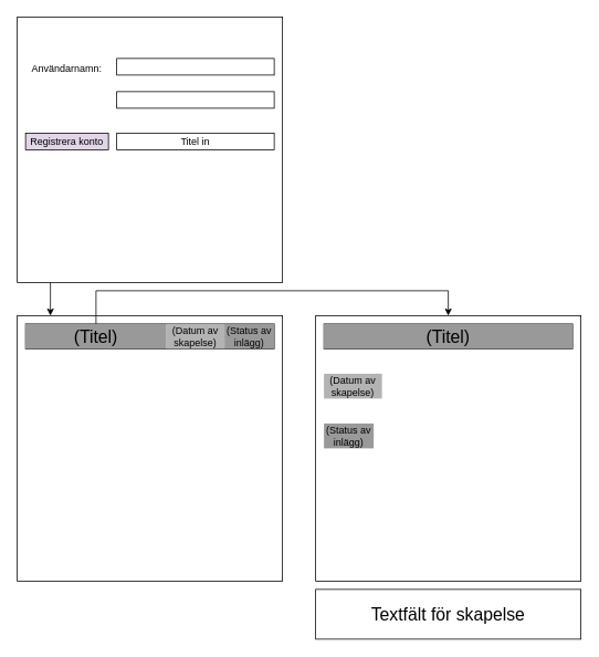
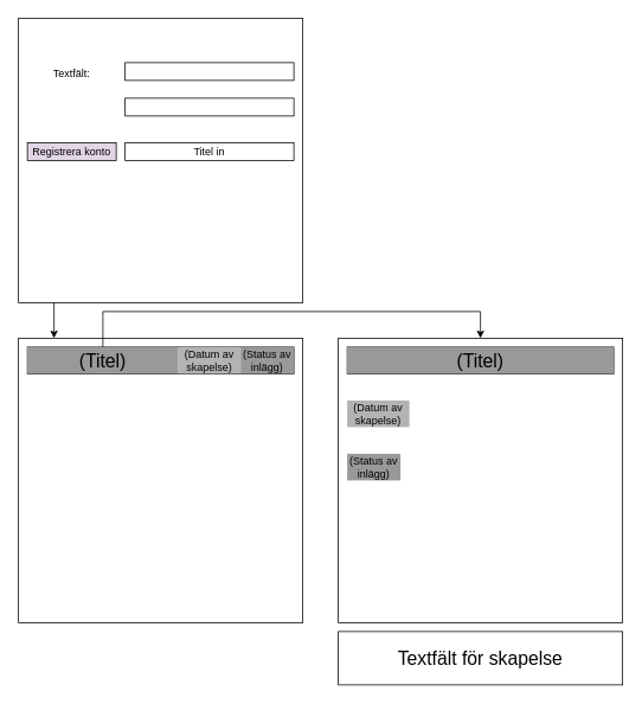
  <mxCell id="0" />
  <mxCell id="1" parent="0" />
  <mxCell id="2" value="" style="rounded=0;whiteSpace=wrap;html=1;" vertex="1" parent="1"><mxGeometry x="20" y="380" width="320" height="320" as="geometry" /></mxCell>
  <mxCell id="3" value="" style="rounded=0;whiteSpace=wrap;html=1;" vertex="1" parent="1"><mxGeometry x="30" y="390" width="300" height="30" as="geometry" /></mxCell>
  <mxCell id="4" style="edgeStyle=orthogonalEdgeStyle;rounded=0;orthogonalLoop=1;jettySize=auto;html=1;fontSize=12;entryX=0.5;entryY=0;entryDx=0;entryDy=0;" edge="1" parent="1" source="5" target="8"><mxGeometry relative="1" as="geometry"><mxPoint x="540" y="370" as="targetPoint" /><Array as="points"><mxPoint x="115" y="350" /><mxPoint x="540" y="350" /></Array></mxGeometry></mxCell>
  <mxCell id="5" value="&lt;font style=&quot;font-size: 21px&quot;&gt;&lt;span style=&quot;background-color: rgb(153 , 153 , 153)&quot;&gt;&lt;span&gt;&lt;span&gt;(Titel)&lt;/span&gt;&lt;/span&gt;&lt;/span&gt;&lt;/font&gt;" style="text;html=1;strokeColor=none;fillColor=#999999;align=center;verticalAlign=middle;whiteSpace=wrap;rounded=0;" vertex="1" parent="1"><mxGeometry x="30" y="390" width="170" height="30" as="geometry" /></mxCell>
  <mxCell id="6" value="&lt;font style=&quot;font-size: 12px&quot;&gt;(Datum av skapelse)&lt;/font&gt;" style="text;html=1;strokeColor=none;fillColor=#B3B3B3;align=center;verticalAlign=middle;whiteSpace=wrap;rounded=0;" vertex="1" parent="1"><mxGeometry x="200" y="390" width="70" height="30" as="geometry" /></mxCell>
  <mxCell id="7" value="&lt;font style=&quot;font-size: 12px&quot;&gt;(Status av inlägg)&lt;/font&gt;" style="text;html=1;strokeColor=none;fillColor=#999999;align=center;verticalAlign=middle;whiteSpace=wrap;rounded=0;" vertex="1" parent="1"><mxGeometry x="270" y="390" width="60" height="30" as="geometry" /></mxCell>
  <mxCell id="8" value="" style="rounded=0;whiteSpace=wrap;html=1;" vertex="1" parent="1"><mxGeometry x="380" y="380" width="320" height="320" as="geometry" /></mxCell>
  <mxCell id="9" value="" style="rounded=0;whiteSpace=wrap;html=1;" vertex="1" parent="1"><mxGeometry x="390" y="390" width="300" height="30" as="geometry" /></mxCell>
  <mxCell id="10" value="&lt;font style=&quot;font-size: 21px&quot;&gt;&lt;span style=&quot;background-color: rgb(153 , 153 , 153)&quot;&gt;&lt;span&gt;&lt;span&gt;(Titel)&lt;/span&gt;&lt;/span&gt;&lt;/span&gt;&lt;/font&gt;" style="text;html=1;strokeColor=none;fillColor=#999999;align=center;verticalAlign=middle;whiteSpace=wrap;rounded=0;" vertex="1" parent="1"><mxGeometry x="390" y="390" width="300" height="30" as="geometry" /></mxCell>
  <mxCell id="11" value="&lt;font style=&quot;font-size: 12px&quot;&gt;(Datum av skapelse)&lt;/font&gt;" style="text;html=1;strokeColor=none;fillColor=#B3B3B3;align=center;verticalAlign=middle;whiteSpace=wrap;rounded=0;" vertex="1" parent="1"><mxGeometry x="390" y="450" width="70" height="30" as="geometry" /></mxCell>
  <mxCell id="12" value="&lt;font style=&quot;font-size: 12px&quot;&gt;(Status av inlägg)&lt;/font&gt;" style="text;html=1;strokeColor=none;fillColor=#999999;align=center;verticalAlign=middle;whiteSpace=wrap;rounded=0;" vertex="1" parent="1"><mxGeometry x="390" y="510" width="60" height="30" as="geometry" /></mxCell>
  <mxCell id="13" value="" style="rounded=0;whiteSpace=wrap;html=1;" vertex="1" parent="1"><mxGeometry x="380" y="710" width="320" height="60" as="geometry" /></mxCell>
  <mxCell id="14" value="Textfält för skapelse" style="text;html=1;strokeColor=none;fillColor=none;align=center;verticalAlign=middle;whiteSpace=wrap;rounded=0;labelBackgroundColor=#FFFFFF;fontSize=21;" vertex="1" parent="1"><mxGeometry x="420" y="725" width="240" height="30" as="geometry" /></mxCell>
  <mxCell id="15" style="edgeStyle=orthogonalEdgeStyle;rounded=0;orthogonalLoop=1;jettySize=auto;html=1;fontSize=21;entryX=0.125;entryY=0;entryDx=0;entryDy=0;entryPerimeter=0;" edge="1" parent="1" source="16" target="2"><mxGeometry relative="1" as="geometry"><mxPoint x="60" y="370" as="targetPoint" /><Array as="points"><mxPoint x="60" y="340" /><mxPoint x="60" y="340" /></Array></mxGeometry></mxCell>
  <mxCell id="16" value="" style="rounded=0;whiteSpace=wrap;html=1;" vertex="1" parent="1"><mxGeometry x="20" y="20" width="320" height="320" as="geometry" /></mxCell>
  <mxCell id="17" value="" style="rounded=0;whiteSpace=wrap;html=1;" vertex="1" parent="1"><mxGeometry x="140" y="70" width="190" height="20" as="geometry" /></mxCell>
  <mxCell id="18" value="" style="rounded=0;whiteSpace=wrap;html=1;" vertex="1" parent="1"><mxGeometry x="140" y="110" width="190" height="20" as="geometry" /></mxCell>
  <mxCell id="19" value="Registrera konto" style="rounded=0;whiteSpace=wrap;html=1;fillColor=#e1d5e7;" vertex="1" parent="1"><mxGeometry x="30" y="160" width="100" height="20" as="geometry" /></mxCell>
  <mxCell id="20" value="Titel in" style="rounded=0;whiteSpace=wrap;html=1;" vertex="1" parent="1"><mxGeometry x="140" y="160" width="190" height="20" as="geometry" /></mxCell>
- <mxCell id="21" value="&lt;font style=&quot;font-size: 12px&quot;&gt;Användarnamn:&lt;/font&gt;" style="text;html=1;strokeColor=none;fillColor=none;align=center;verticalAlign=middle;whiteSpace=wrap;rounded=0;labelBackgroundColor=default;fontSize=18;" vertex="1" parent="1"><mxGeometry x="30" y="70" width="100" height="20" as="geometry" /></mxCell>
+ <mxCell id="21" value="&lt;font style=&quot;font-size: 12px&quot;&gt;Textfält:&lt;/font&gt;" style="text;html=1;strokeColor=none;fillColor=none;align=center;verticalAlign=middle;whiteSpace=wrap;rounded=0;labelBackgroundColor=default;fontSize=18;" vertex="1" parent="1"><mxGeometry x="30" y="70" width="100" height="20" as="geometry" /></mxCell>
